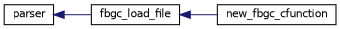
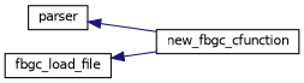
  digraph {
    rankdir=LR
    node [color=black fillcolor=white fontname=Helvetica fontsize=10 shape=record style=filled]
    edge [color=midnightblue dir=back fontname=Helvetica fontsize=10 labelfontname=Helvetica labelfontsize=10 style=solid]
    n1 [height=0.2 label=parser width=0.4]
    n2 [height=0.2 label=fbgc_load_file width=0.4]
    n3 [height=0.2 label=new_fbgc_cfunction width=0.4]
-   n1 -> n2
+   n1 -> n3
    n2 -> n3
  }
